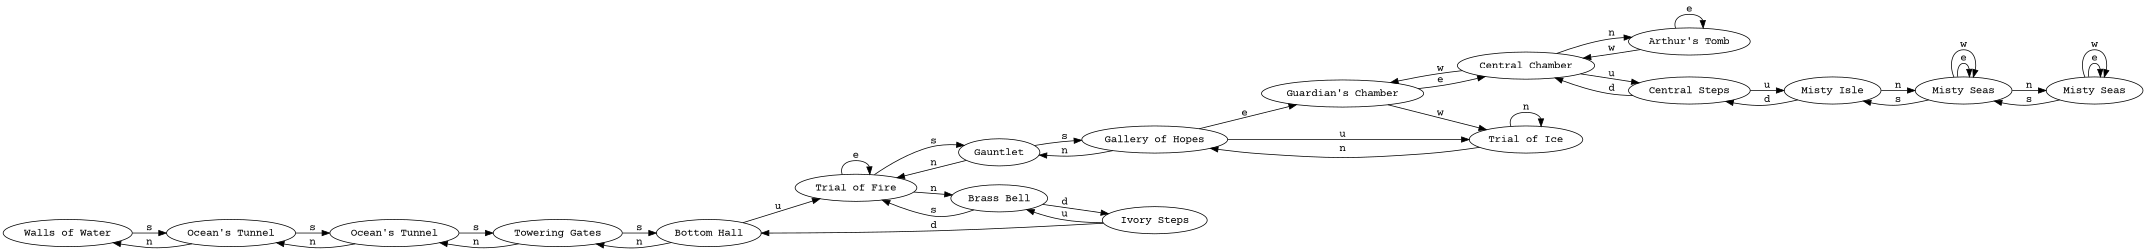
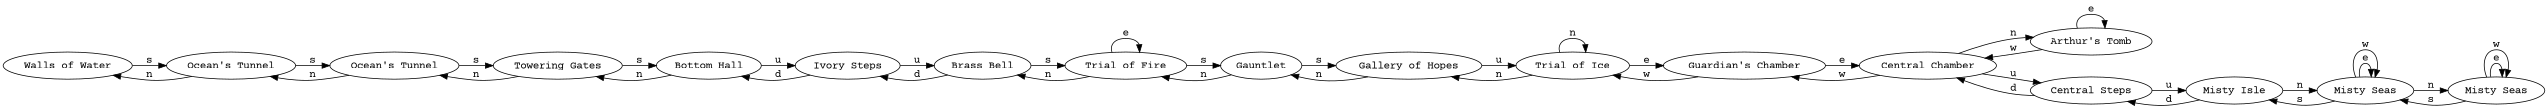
  digraph {
    fontname="Courier Prime"
    rankdir=LR
    node [fontname="Courier Prime"]
    edge [fontname="Courier Prime"]
    n1 [label="Walls of Water"]
    n2 [label="Ocean's Tunnel"]
    n3 [label="Ocean's Tunnel"]
    n4 [label="Towering Gates"]
    n5 [label="Bottom Hall"]
    n6 [label="Ivory Steps"]
    n7 [label="Brass Bell"]
    n8 [label="Trial of Fire"]
    n9 [label=Gauntlet]
    n10 [label="Gallery of Hopes"]
    n11 [label="Trial of Ice"]
    n12 [label="Guardian's Chamber"]
    n13 [label="Central Chamber"]
    n14 [label="Arthur's Tomb"]
    n15 [label="Central Steps"]
    n16 [label="Misty Isle"]
    n17 [label="Misty Seas"]
    n18 [label="Misty Seas"]
    n1 -> n2 [label=s]
    n2 -> n1 [label=n]
    n2 -> n3 [label=s]
    n3 -> n2 [label=n]
    n3 -> n4 [label=s]
    n4 -> n3 [label=n]
    n4 -> n5 [label=s]
    n5 -> n4 [label=n]
-   n5 -> n8 [label=u]
+   n5 -> n6 [label=u]
    n6 -> n5 [label=d]
    n6 -> n7 [label=u]
    n7 -> n6 [label=d]
    n7 -> n8 [label=s]
    n8 -> n7 [label=n]
    n8 -> n8 [label=e]
    n8 -> n9 [label=s]
    n9 -> n8 [label=n]
    n9 -> n10 [label=s]
    n10 -> n9 [label=n]
    n10 -> n11 [label=u]
    n11 -> n10 [label=n]
    n11 -> n11 [label=n]
-   n10 -> n12 [label=e]
+   n11 -> n12 [label=e]
    n12 -> n11 [label=w]
    n12 -> n13 [label=e]
    n13 -> n12 [label=w]
    n13 -> n14 [label=n]
    n13 -> n15 [label=u]
    n14 -> n13 [label=w]
    n14 -> n14 [label=e]
    n15 -> n13 [label=d]
    n15 -> n16 [label=u]
    n16 -> n15 [label=d]
    n16 -> n17 [label=n]
    n17 -> n16 [label=s]
    n17 -> n17 [label=e]
    n17 -> n17 [label=w]
    n17 -> n18 [label=n]
    n18 -> n17 [label=s]
    n18 -> n18 [label=e]
    n18 -> n18 [label=w]
  }
